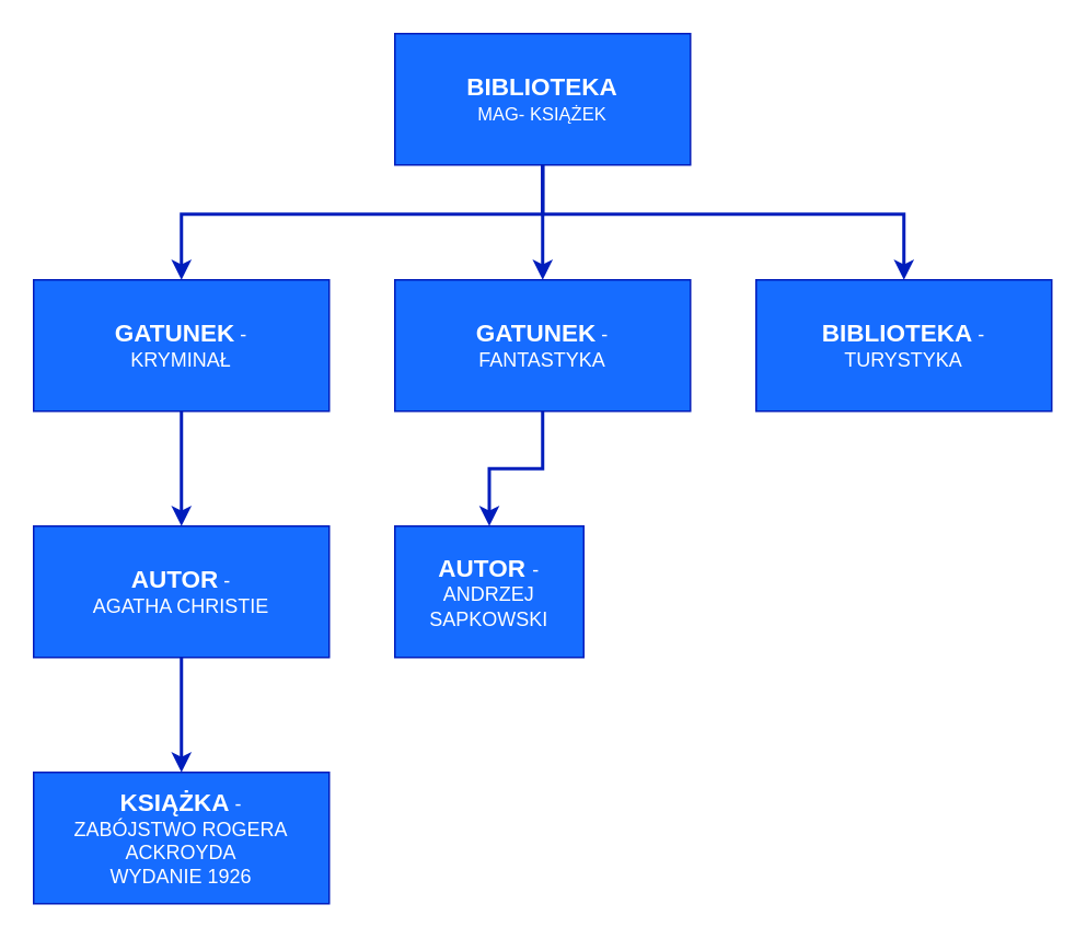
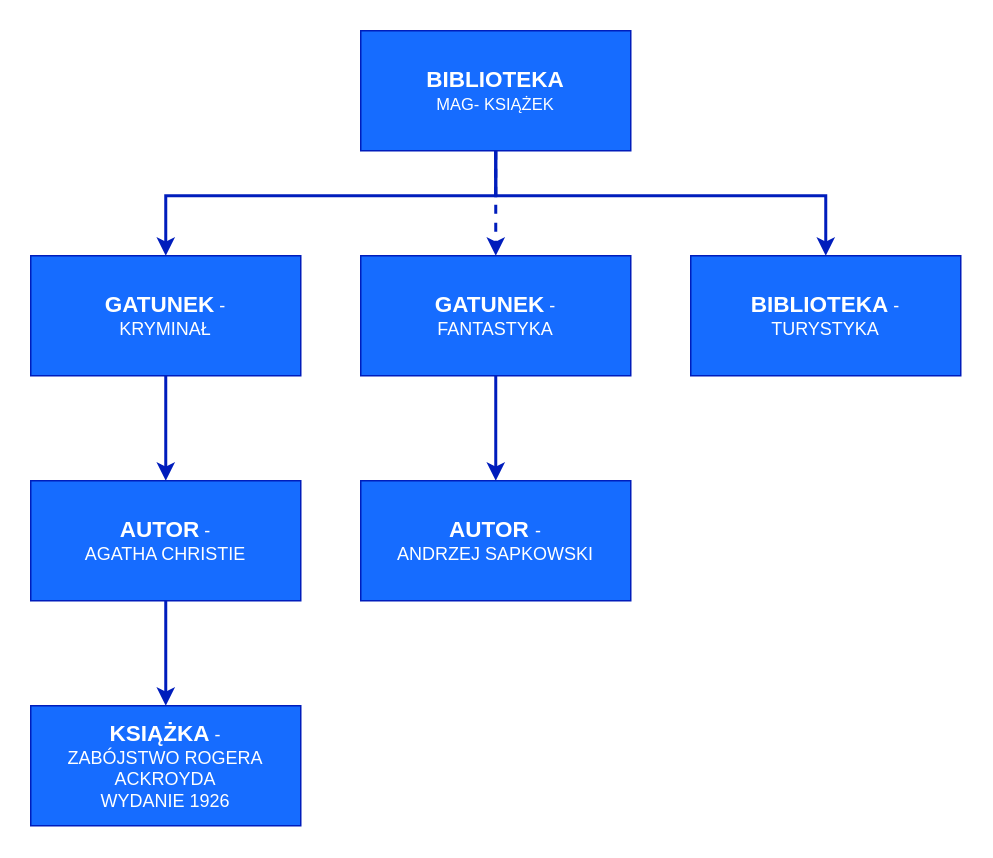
  <mxCell id="0" />
  <mxCell id="1" parent="0" />
- <mxCell id="2" style="edgeStyle=orthogonalEdgeStyle;rounded=0;orthogonalLoop=1;jettySize=auto;html=1;entryX=0.5;entryY=0;entryDx=0;entryDy=0;fillColor=#0050ef;strokeColor=#001DBC;strokeWidth=2;" edge="1" parent="1" source="5" target="12"><mxGeometry relative="1" as="geometry"><mxPoint x="330" y="130" as="targetPoint" /></mxGeometry></mxCell>
+ <mxCell id="2" style="edgeStyle=orthogonalEdgeStyle;rounded=0;orthogonalLoop=1;jettySize=auto;html=1;entryX=0.5;entryY=0;entryDx=0;entryDy=0;fillColor=#0050ef;strokeColor=#001DBC;strokeWidth=2;dashed=1;" edge="1" parent="1" source="5" target="12"><mxGeometry relative="1" as="geometry"><mxPoint x="330" y="130" as="targetPoint" /></mxGeometry></mxCell>
  <mxCell id="3" style="edgeStyle=orthogonalEdgeStyle;rounded=0;orthogonalLoop=1;jettySize=auto;html=1;entryX=0.5;entryY=0;entryDx=0;entryDy=0;fillColor=#0050ef;strokeColor=#001DBC;strokeWidth=2;" edge="1" parent="1" source="5" target="7"><mxGeometry relative="1" as="geometry"><Array as="points"><mxPoint x="330" y="130" /><mxPoint x="110" y="130" /></Array></mxGeometry></mxCell>
  <mxCell id="4" style="edgeStyle=orthogonalEdgeStyle;rounded=0;orthogonalLoop=1;jettySize=auto;html=1;fillColor=#0050ef;strokeColor=#001DBC;strokeWidth=2;" edge="1" parent="1" source="5" target="10"><mxGeometry relative="1" as="geometry"><Array as="points"><mxPoint x="330" y="130" /><mxPoint x="550" y="130" /></Array></mxGeometry></mxCell>
  <mxCell id="5" value="&lt;b&gt;&lt;font style=&quot;font-size: 15px;&quot;&gt;BIBLIOTEKA&lt;/font&gt;&lt;/b&gt;&lt;div&gt;&lt;font style=&quot;font-size: 11px;&quot;&gt;MAG- KSIĄŻEK&lt;/font&gt;&lt;/div&gt;" style="rounded=0;whiteSpace=wrap;html=1;fillColor=#166CFF;strokeColor=#001DBC;fontColor=#ffffff;" vertex="1" parent="1"><mxGeometry x="240" y="20" width="180" height="80" as="geometry" /></mxCell>
  <mxCell id="6" style="edgeStyle=orthogonalEdgeStyle;rounded=0;orthogonalLoop=1;jettySize=auto;html=1;entryX=0.5;entryY=0;entryDx=0;entryDy=0;strokeWidth=2;fillColor=#0050ef;strokeColor=#001DBC;" edge="1" parent="1" source="7" target="9"><mxGeometry relative="1" as="geometry" /></mxCell>
  <mxCell id="7" value="&lt;b&gt;&lt;font style=&quot;font-size: 15px;&quot;&gt;GATUNEK&lt;/font&gt;&lt;/b&gt; -&lt;div&gt;&lt;div&gt;KRYMINAŁ&lt;/div&gt;&lt;/div&gt;" style="rounded=0;whiteSpace=wrap;html=1;fillColor=#166CFF;strokeColor=#001DBC;fontColor=#ffffff;" vertex="1" parent="1"><mxGeometry x="20" y="170" width="180" height="80" as="geometry" /></mxCell>
  <mxCell id="8" style="edgeStyle=orthogonalEdgeStyle;rounded=0;orthogonalLoop=1;jettySize=auto;html=1;entryX=0.5;entryY=0;entryDx=0;entryDy=0;fillColor=#0050ef;strokeColor=#001DBC;strokeWidth=2;" edge="1" parent="1" source="9" target="13"><mxGeometry relative="1" as="geometry" /></mxCell>
  <mxCell id="9" value="&lt;font style=&quot;font-size: 15px;&quot;&gt;&lt;b&gt;AUTOR&lt;/b&gt;&lt;/font&gt; -&lt;div&gt;AGATHA CHRISTIE&lt;/div&gt;" style="rounded=0;whiteSpace=wrap;html=1;fillColor=#166CFF;strokeColor=#001DBC;fontColor=#ffffff;" vertex="1" parent="1"><mxGeometry x="20" y="320" width="180" height="80" as="geometry" /></mxCell>
  <mxCell id="10" value="&lt;b&gt;&lt;font style=&quot;font-size: 15px;&quot;&gt;BIBLIOTEKA&lt;/font&gt;&lt;/b&gt; -&lt;div&gt;TURYSTYKA&lt;/div&gt;" style="rounded=0;whiteSpace=wrap;html=1;fillColor=#166CFF;strokeColor=#001DBC;fontColor=#ffffff;" vertex="1" parent="1"><mxGeometry x="460" y="170" width="180" height="80" as="geometry" /></mxCell>
  <mxCell id="11" style="edgeStyle=orthogonalEdgeStyle;rounded=0;orthogonalLoop=1;jettySize=auto;html=1;entryX=0.5;entryY=0;entryDx=0;entryDy=0;fillColor=#0050ef;strokeColor=#001DBC;strokeWidth=2;" edge="1" parent="1" source="12" target="14"><mxGeometry relative="1" as="geometry" /></mxCell>
  <mxCell id="12" value="&lt;b&gt;&lt;font style=&quot;font-size: 15px;&quot;&gt;GATUNEK&lt;/font&gt;&lt;/b&gt; -&lt;div&gt;FANTASTYKA&lt;/div&gt;" style="rounded=0;whiteSpace=wrap;html=1;fillColor=#166CFF;strokeColor=#001DBC;fontColor=#ffffff;" vertex="1" parent="1"><mxGeometry x="240" y="170" width="180" height="80" as="geometry" /></mxCell>
  <mxCell id="13" value="&lt;font style=&quot;font-size: 15px;&quot;&gt;&lt;b&gt;KSIĄŻKA&lt;/b&gt;&lt;/font&gt; -&lt;div&gt;ZABÓJSTWO ROGERA ACKROYDA&lt;/div&gt;&lt;div&gt;WYDANIE 1926&lt;/div&gt;" style="rounded=0;whiteSpace=wrap;html=1;fillColor=#166CFF;strokeColor=#001DBC;fontColor=#ffffff;" vertex="1" parent="1"><mxGeometry x="20" y="470" width="180" height="80" as="geometry" /></mxCell>
- <mxCell id="14" value="&lt;font style=&quot;font-size: 15px;&quot;&gt;&lt;b&gt;AUTOR &lt;/b&gt;&lt;/font&gt;-&lt;div&gt;ANDRZEJ SAPKOWSKI&lt;/div&gt;" style="rounded=0;whiteSpace=wrap;html=1;fillColor=#166CFF;strokeColor=#001DBC;fontColor=#ffffff;" vertex="1" parent="1"><mxGeometry x="240" y="320" width="115" height="80" as="geometry" /></mxCell>
+ <mxCell id="14" value="&lt;font style=&quot;font-size: 15px;&quot;&gt;&lt;b&gt;AUTOR &lt;/b&gt;&lt;/font&gt;-&lt;div&gt;ANDRZEJ SAPKOWSKI&lt;/div&gt;" style="rounded=0;whiteSpace=wrap;html=1;fillColor=#166CFF;strokeColor=#001DBC;fontColor=#ffffff;" vertex="1" parent="1"><mxGeometry x="240" y="320" width="180" height="80" as="geometry" /></mxCell>
